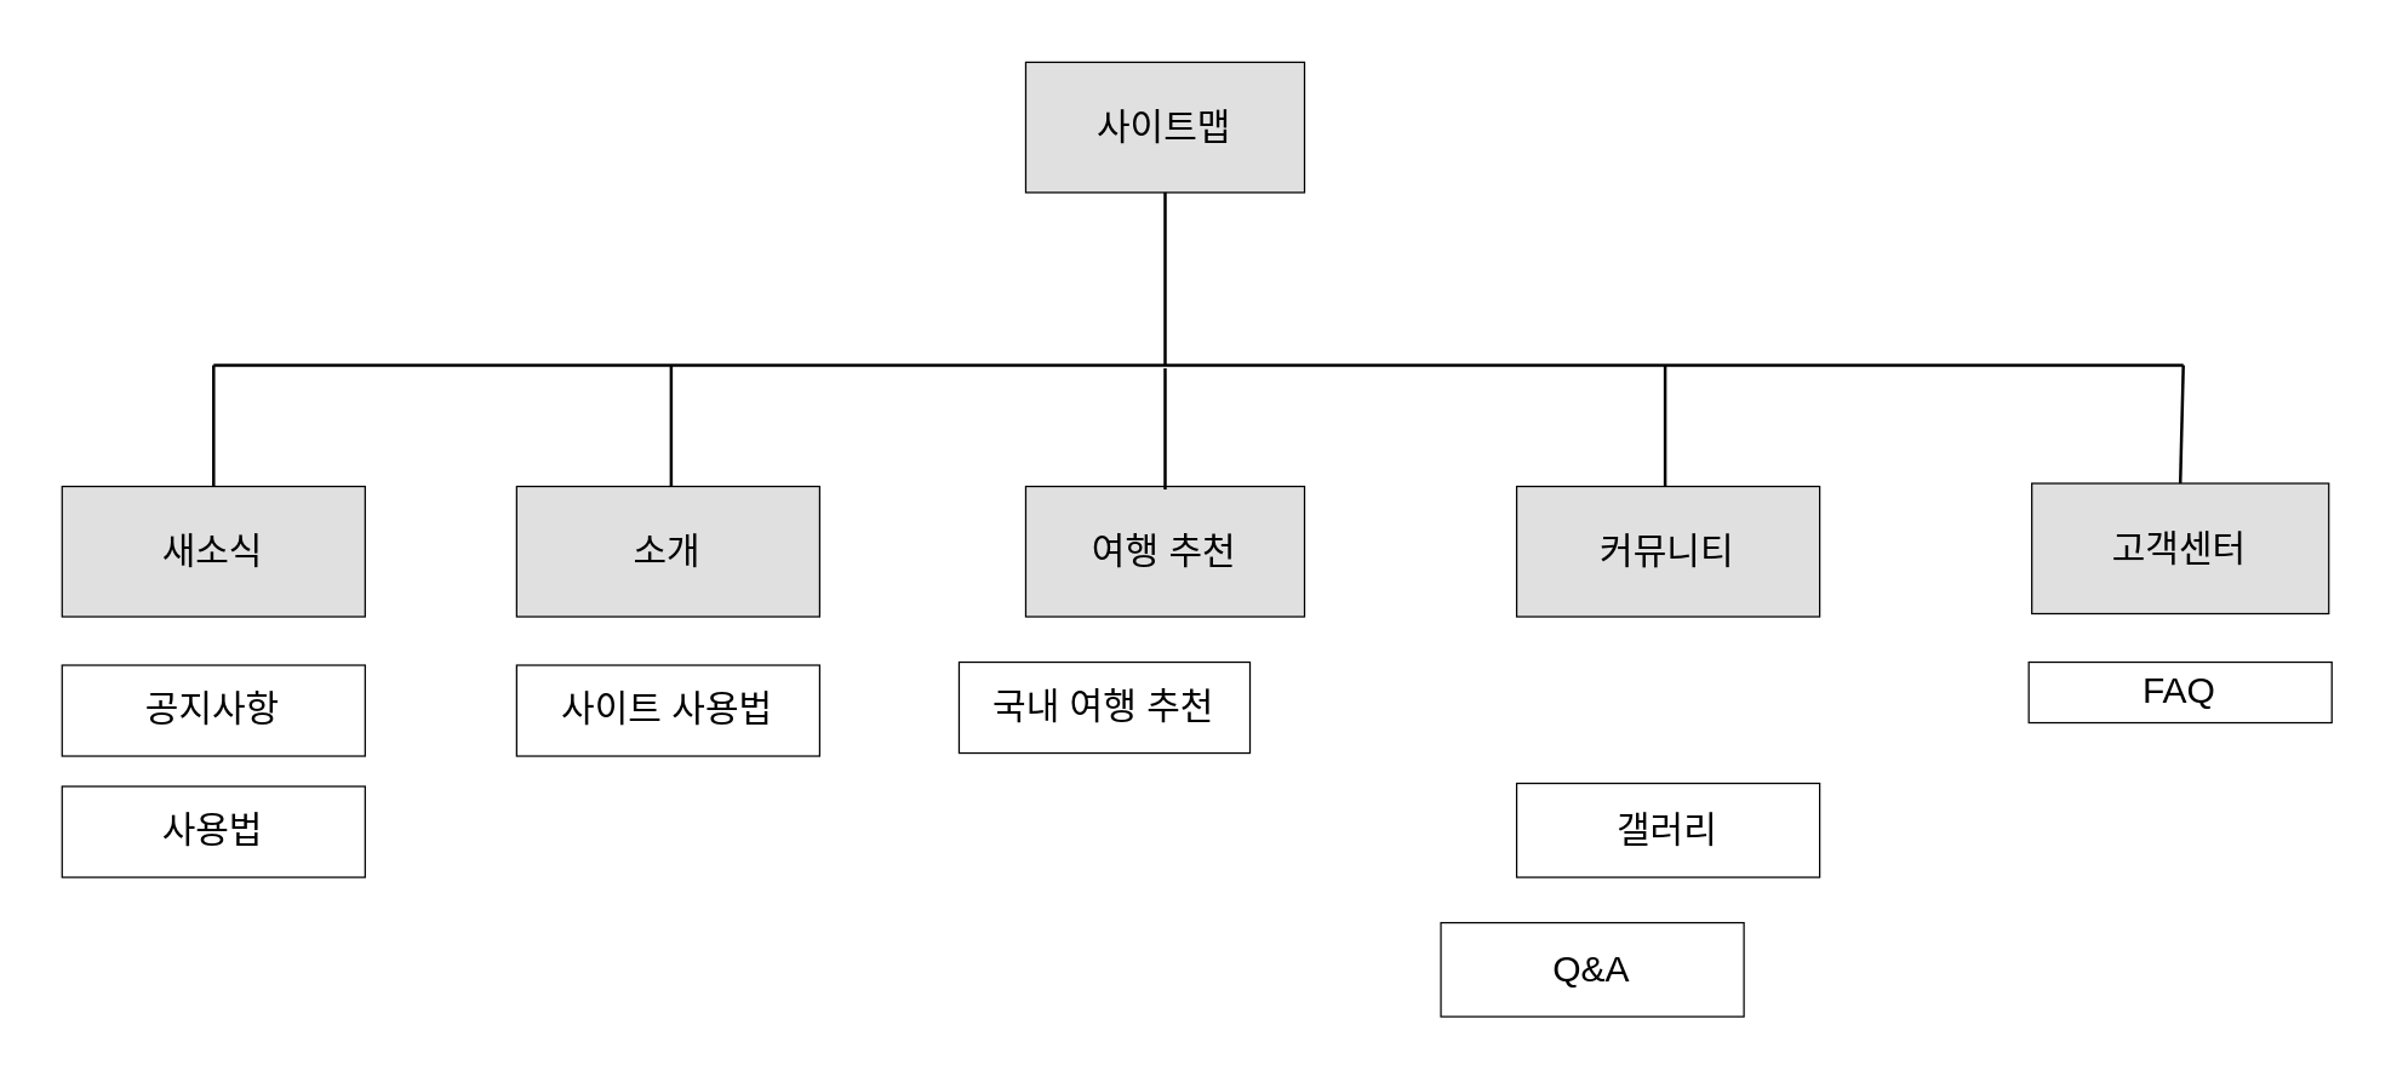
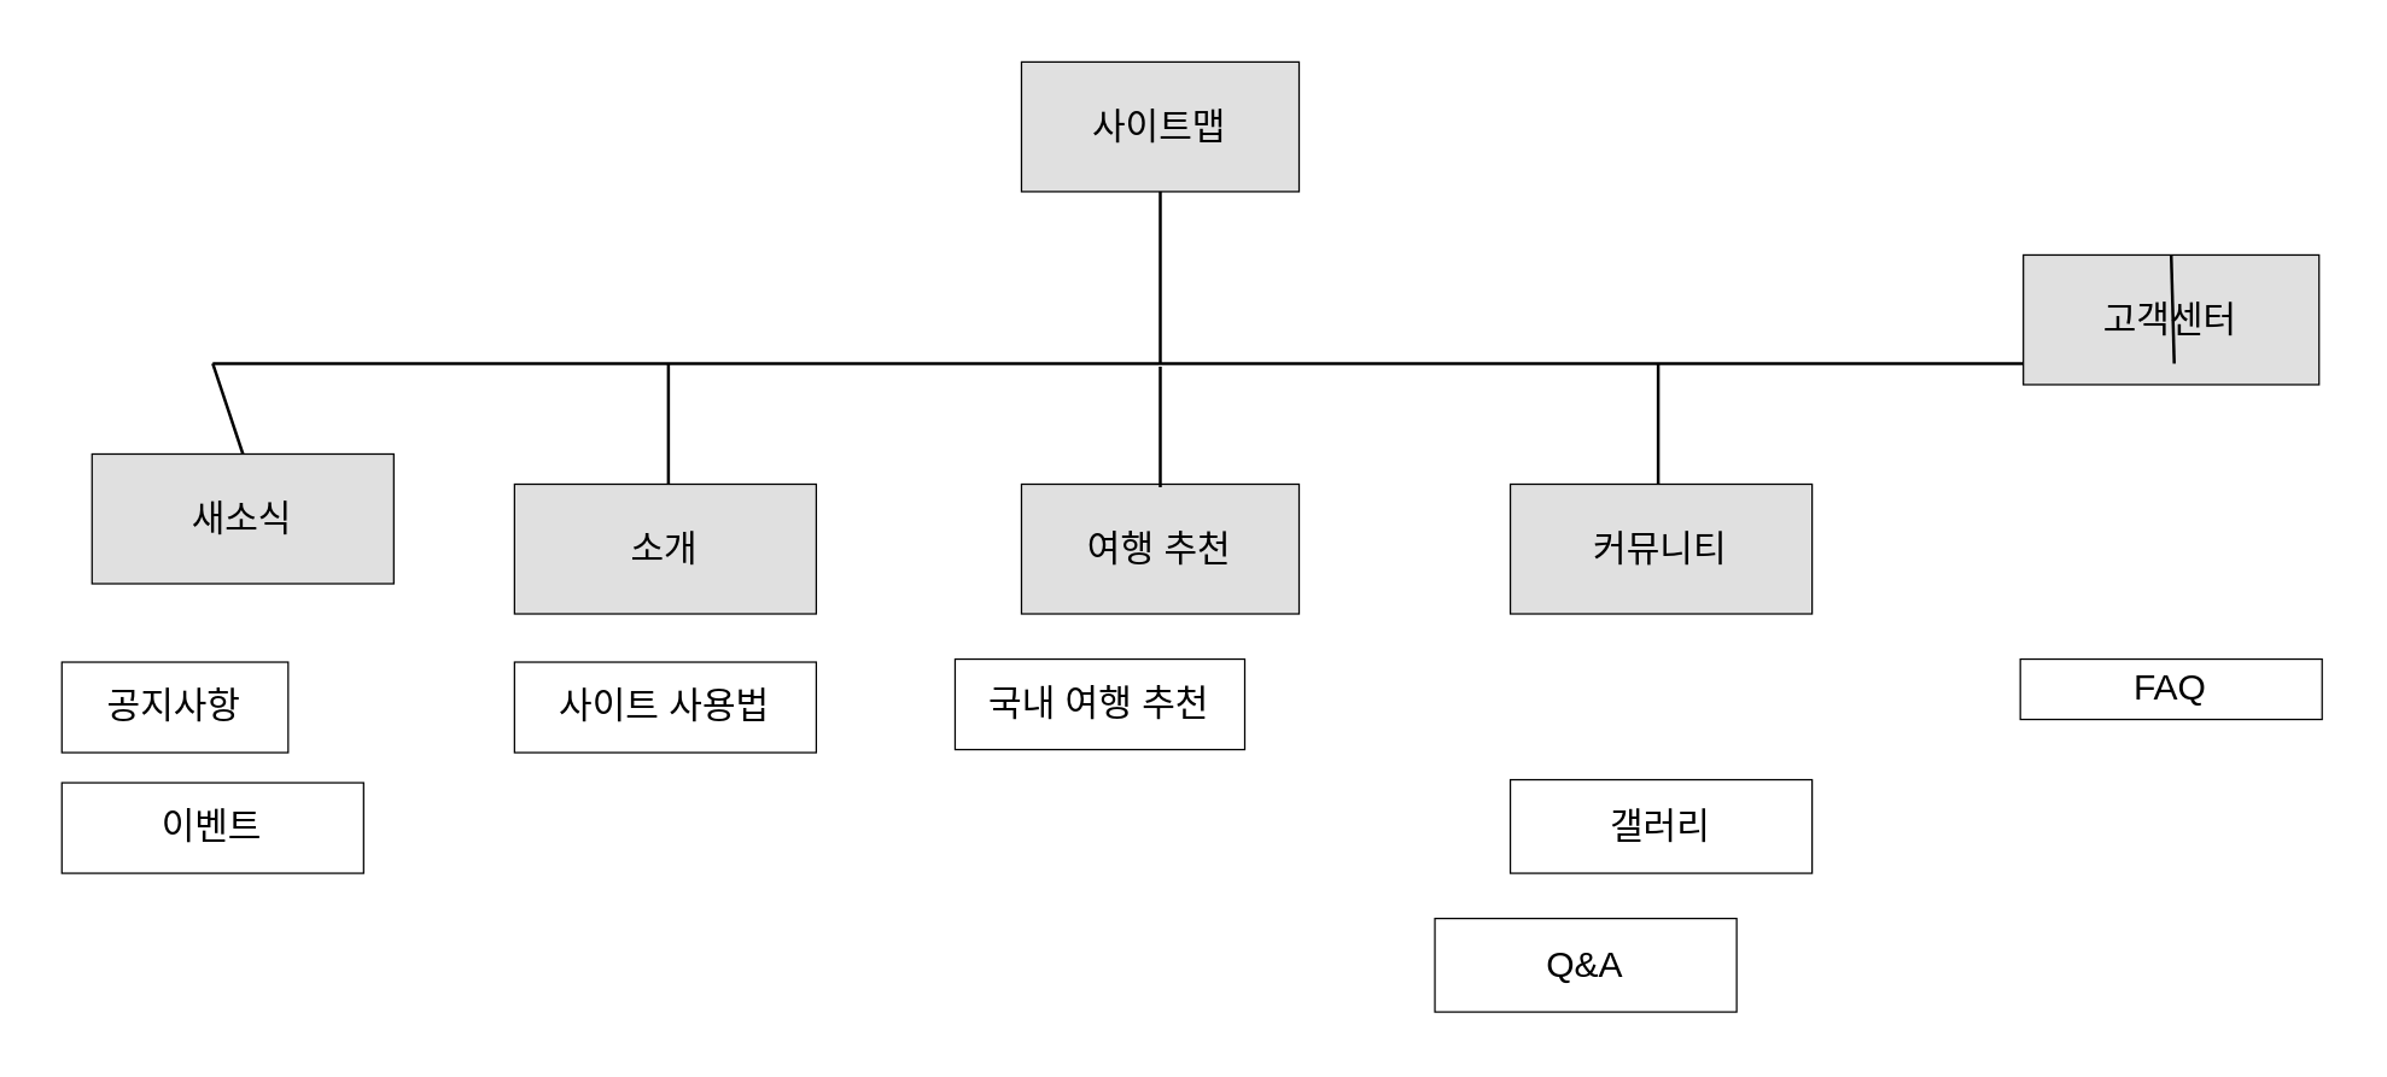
  <mxCell id="0" />
  <mxCell id="1" parent="0" />
  <mxCell id="2" value="" style="endArrow=none;html=1;rounded=0;entryX=0.5;entryY=1;entryDx=0;entryDy=0;" edge="1" parent="1"><mxGeometry width="50" height="50" relative="1" as="geometry"><mxPoint x="384" y="120" as="sourcePoint" /><mxPoint x="384" y="60" as="targetPoint" /></mxGeometry></mxCell>
  <mxCell id="3" value="" style="endArrow=none;html=1;rounded=0;" edge="1" parent="1"><mxGeometry width="50" height="50" relative="1" as="geometry"><mxPoint x="70" y="120" as="sourcePoint" /><mxPoint x="720" y="120" as="targetPoint" /></mxGeometry></mxCell>
  <mxCell id="4" value="사이트맵" style="rounded=0;whiteSpace=wrap;html=1;fillColor=#E0E0E0;strokeWidth=0.5;" vertex="1" parent="1"><mxGeometry x="338" y="20" width="92" height="43" as="geometry" /></mxCell>
- <mxCell id="5" value="새소식" style="rounded=0;whiteSpace=wrap;html=1;fillColor=#E0E0E0;strokeWidth=0.5;" vertex="1" parent="1"><mxGeometry x="20" y="160" width="100" height="43" as="geometry" /></mxCell>
+ <mxCell id="5" value="새소식" style="rounded=0;whiteSpace=wrap;html=1;fillColor=#E0E0E0;strokeWidth=0.5;" vertex="1" parent="1"><mxGeometry x="30" y="150" width="100" height="43" as="geometry" /></mxCell>
  <mxCell id="6" value="여행 추천" style="rounded=0;whiteSpace=wrap;html=1;fillColor=#E0E0E0;strokeWidth=0.5;" vertex="1" parent="1"><mxGeometry x="338" y="160" width="92" height="43" as="geometry" /></mxCell>
- <mxCell id="7" value="고객센터" style="rounded=0;whiteSpace=wrap;html=1;fillColor=#E0E0E0;strokeWidth=0.5;" vertex="1" parent="1"><mxGeometry x="670" y="159" width="98" height="43" as="geometry" /></mxCell>
+ <mxCell id="7" value="고객센터" style="rounded=0;whiteSpace=wrap;html=1;fillColor=#E0E0E0;strokeWidth=0.5;" vertex="1" parent="1"><mxGeometry x="670" y="84" width="98" height="43" as="geometry" /></mxCell>
  <mxCell id="8" value="" style="endArrow=none;html=1;rounded=0;exitX=0.5;exitY=0;exitDx=0;exitDy=0;" edge="1" parent="1" source="5"><mxGeometry width="50" height="50" relative="1" as="geometry"><mxPoint x="377" y="180" as="sourcePoint" /><mxPoint x="70" y="120" as="targetPoint" /></mxGeometry></mxCell>
  <mxCell id="9" value="" style="endArrow=none;html=1;rounded=0;exitX=0.5;exitY=0;exitDx=0;exitDy=0;" edge="1" parent="1"><mxGeometry width="50" height="50" relative="1" as="geometry"><mxPoint x="384" y="161" as="sourcePoint" /><mxPoint x="384" y="121" as="targetPoint" /></mxGeometry></mxCell>
  <mxCell id="10" value="" style="endArrow=none;html=1;rounded=0;exitX=0.5;exitY=0;exitDx=0;exitDy=0;" edge="1" parent="1" source="7"><mxGeometry width="50" height="50" relative="1" as="geometry"><mxPoint x="610" y="160" as="sourcePoint" /><mxPoint x="720" y="120" as="targetPoint" /></mxGeometry></mxCell>
  <mxCell id="11" value="소개" style="rounded=0;whiteSpace=wrap;html=1;fillColor=#E0E0E0;strokeWidth=0.5;" vertex="1" parent="1"><mxGeometry x="170" y="160" width="100" height="43" as="geometry" /></mxCell>
  <mxCell id="12" value="커뮤니티" style="rounded=0;whiteSpace=wrap;html=1;fillColor=#E0E0E0;strokeWidth=0.5;" vertex="1" parent="1"><mxGeometry x="500" y="160" width="100" height="43" as="geometry" /></mxCell>
  <mxCell id="13" value="" style="endArrow=none;html=1;rounded=0;exitX=0.5;exitY=0;exitDx=0;exitDy=0;" edge="1" parent="1"><mxGeometry width="50" height="50" relative="1" as="geometry"><mxPoint x="221" y="160" as="sourcePoint" /><mxPoint x="221" y="120" as="targetPoint" /></mxGeometry></mxCell>
  <mxCell id="14" value="" style="endArrow=none;html=1;rounded=0;exitX=0.5;exitY=0;exitDx=0;exitDy=0;" edge="1" parent="1"><mxGeometry width="50" height="50" relative="1" as="geometry"><mxPoint x="549" y="160" as="sourcePoint" /><mxPoint x="549" y="120" as="targetPoint" /></mxGeometry></mxCell>
- <mxCell id="15" value="공지사항" style="rounded=0;whiteSpace=wrap;html=1;fillColor=#FFFFFF;strokeWidth=0.5;" vertex="1" parent="1"><mxGeometry x="20" y="219" width="100" height="30" as="geometry" /></mxCell>
- <mxCell id="16" value="사용법" style="rounded=0;whiteSpace=wrap;html=1;fillColor=#FFFFFF;strokeWidth=0.5;" vertex="1" parent="1"><mxGeometry x="20" y="259" width="100" height="30" as="geometry" /></mxCell>
+ <mxCell id="15" value="공지사항" style="rounded=0;whiteSpace=wrap;html=1;fillColor=#FFFFFF;strokeWidth=0.5;" vertex="1" parent="1"><mxGeometry x="20" y="219" width="75" height="30" as="geometry" /></mxCell>
+ <mxCell id="16" value="이벤트" style="rounded=0;whiteSpace=wrap;html=1;fillColor=#FFFFFF;strokeWidth=0.5;" vertex="1" parent="1"><mxGeometry x="20" y="259" width="100" height="30" as="geometry" /></mxCell>
  <mxCell id="17" value="사이트 사용법" style="rounded=0;whiteSpace=wrap;html=1;fillColor=#FFFFFF;strokeWidth=0.5;" vertex="1" parent="1"><mxGeometry x="170" y="219" width="100" height="30" as="geometry" /></mxCell>
  <mxCell id="18" value="국내 여행 추천" style="rounded=0;whiteSpace=wrap;html=1;fillColor=#FFFFFF;strokeWidth=0.5;" vertex="1" parent="1"><mxGeometry x="316" y="218" width="96" height="30" as="geometry" /></mxCell>
  <mxCell id="19" value="갤러리" style="rounded=0;whiteSpace=wrap;html=1;fillColor=#FFFFFF;strokeWidth=0.5;" vertex="1" parent="1"><mxGeometry x="500" y="258" width="100" height="31" as="geometry" /></mxCell>
  <mxCell id="20" value="Q&amp;amp;A" style="rounded=0;whiteSpace=wrap;html=1;fillColor=#FFFFFF;strokeWidth=0.5;" vertex="1" parent="1"><mxGeometry x="475" y="304" width="100" height="31" as="geometry" /></mxCell>
  <mxCell id="21" value="FAQ" style="rounded=0;whiteSpace=wrap;html=1;fillColor=#FFFFFF;strokeWidth=0.5;" vertex="1" parent="1"><mxGeometry x="669" y="218" width="100" height="20" as="geometry" /></mxCell>
